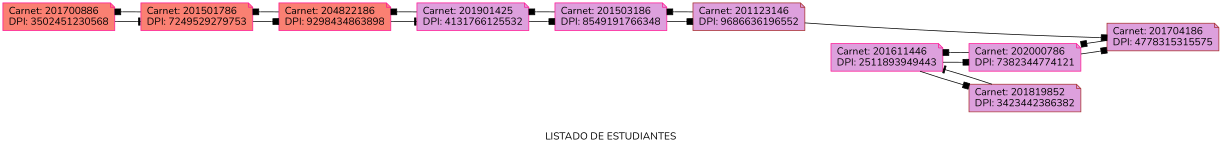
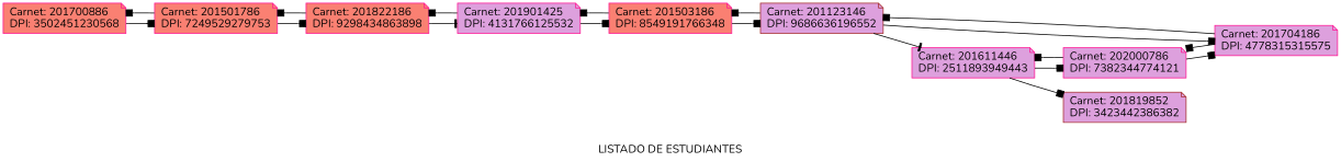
  digraph {
    fontname=Nunito
    label="LISTADO DE ESTUDIANTES"
    rankdir=LR
    node [color=deeppink fillcolor=plum fontname=Nunito shape=note style=filled]
    edge [arrowhead=box fontname=Nunito]
    n1 [fillcolor=salmon label="Carnet: 201700886 \lDPI: 3502451230568"]
    n2 [fillcolor=salmon label="Carnet: 201501786 \lDPI: 7249529279753"]
-   n3 [fillcolor=salmon label="Carnet: 204822186 \lDPI: 9298434863898"]
+   n3 [fillcolor=salmon label="Carnet: 201822186 \lDPI: 9298434863898"]
    n4 [label="Carnet: 201901425 \lDPI: 4131766125532"]
-   n5 [label="Carnet: 201503186 \lDPI: 8549191766348"]
+   n5 [fillcolor=salmon label="Carnet: 201503186 \lDPI: 8549191766348"]
    n6 [color=brown label="Carnet: 201123146 \lDPI: 9686636196552"]
-   n7 [color=brown label="Carnet: 201704186 \lDPI: 4778315315575"]
+   n7 [label="Carnet: 201704186 \lDPI: 4778315315575"]
    n8 [label="Carnet: 202000786 \lDPI: 7382344774121"]
    n9 [label="Carnet: 201611446 \lDPI: 2511893949443"]
    n10 [color=brown label="Carnet: 201819852 \lDPI: 3423442386382"]
-   n1 -> n2 [arrowhead=tee]
+   n1 -> n2
    n2 -> n1
    n2 -> n3
    n3 -> n2
    n3 -> n4 [arrowhead=tee]
    n4 -> n3
    n4 -> n5
    n5 -> n4
    n5 -> n6
    n6 -> n5
    n6 -> n7
+   n7 -> n6
    n7 -> n8
    n8 -> n7
    n8 -> n9
    n9 -> n8
    n9 -> n10
-   n10 -> n9 [arrowhead=tee]
+   n6 -> n9 [arrowhead=tee]
  }
